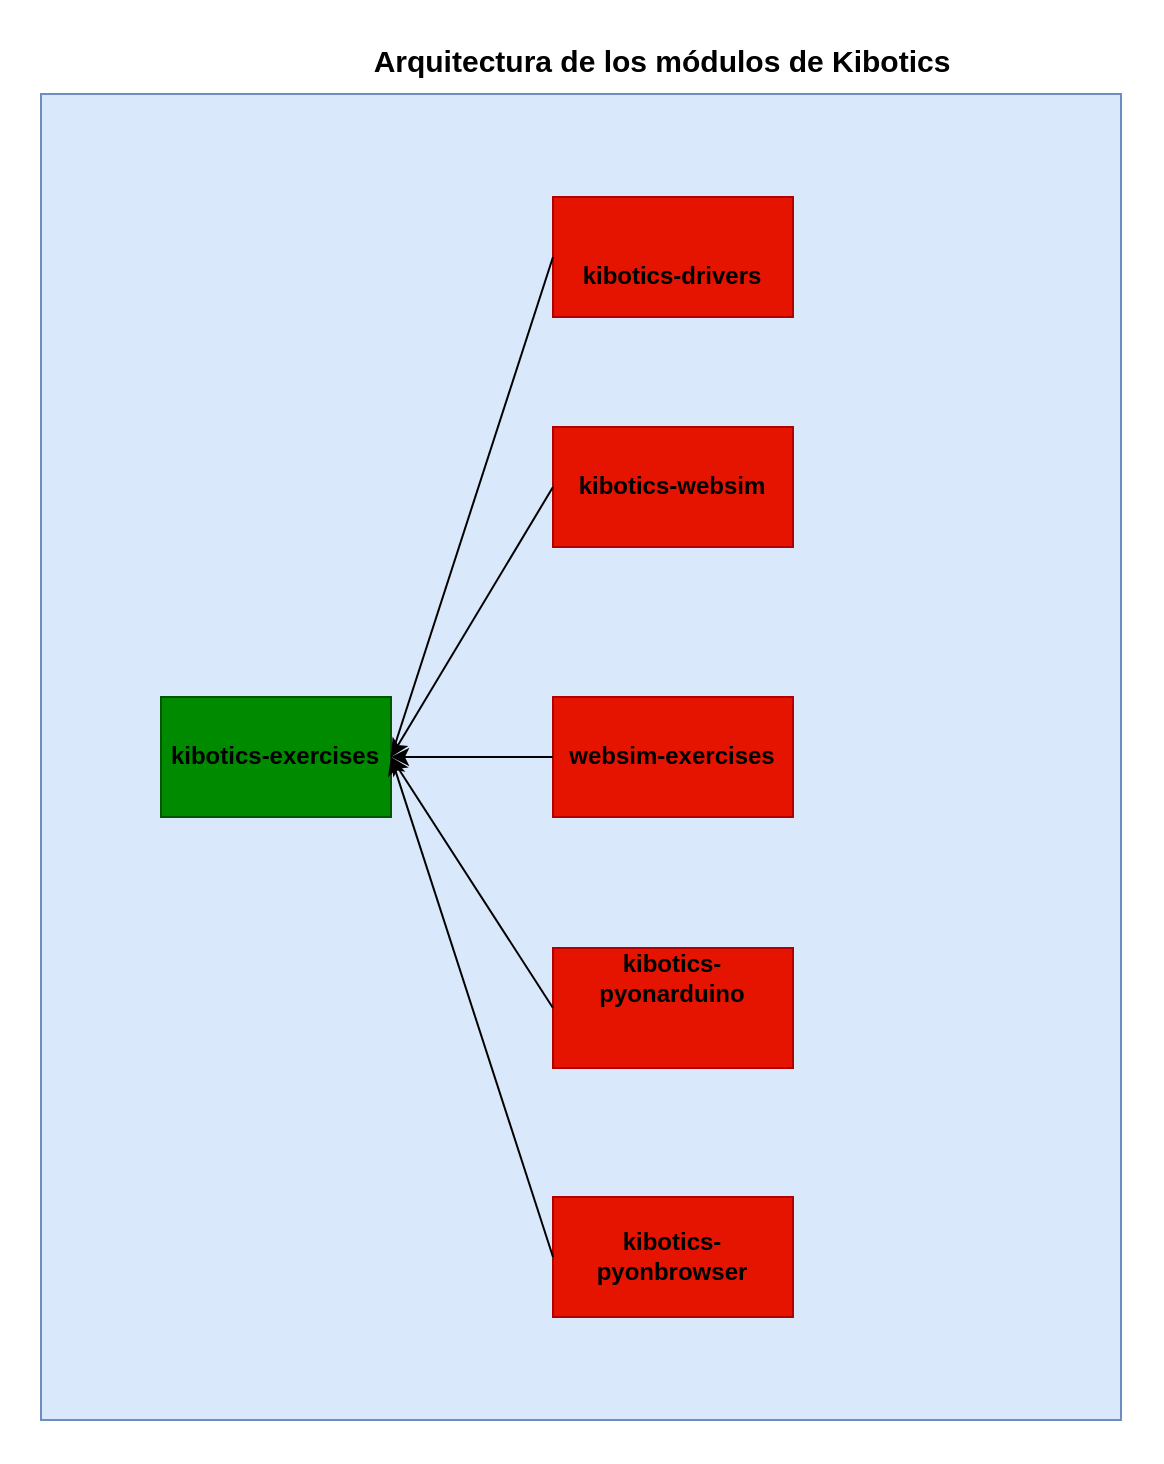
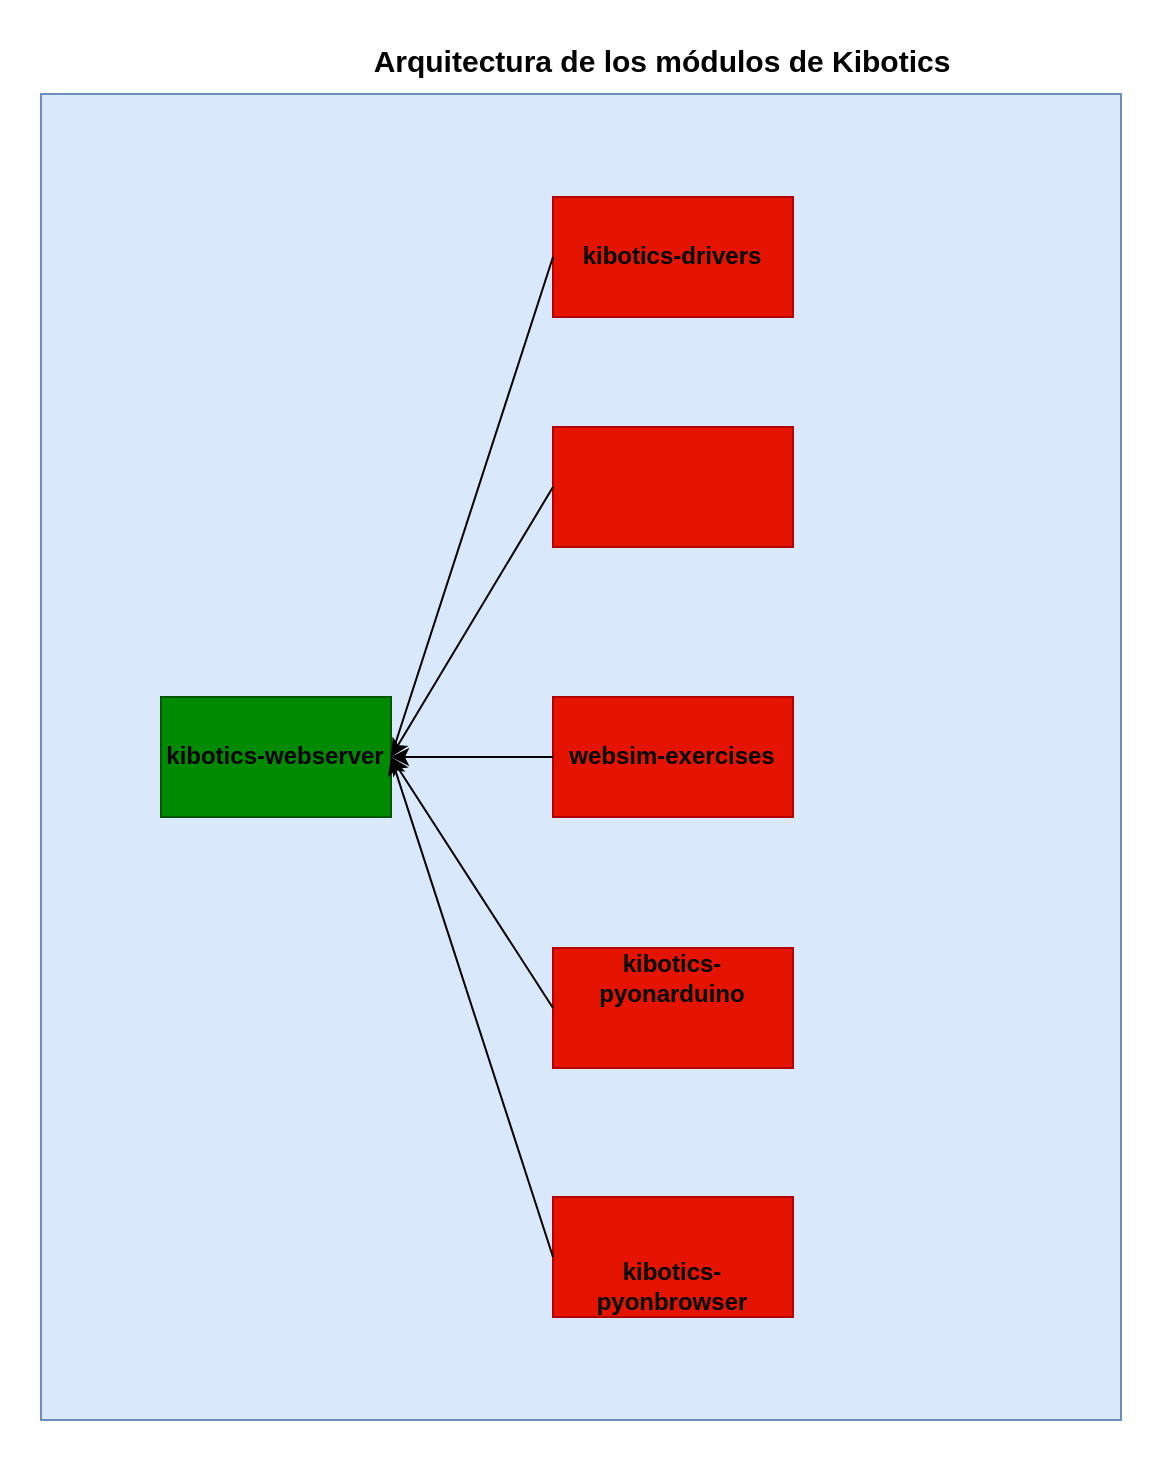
  <mxCell id="0" />
  <mxCell id="1" parent="0" />
  <mxCell id="2" value="" style="rounded=0;whiteSpace=wrap;html=1;fillColor=#dae8fc;strokeColor=#6c8ebf;" parent="1" vertex="1"><mxGeometry x="20" y="46.5" width="540" height="663" as="geometry" /></mxCell>
  <mxCell id="3" value="&lt;b&gt;&lt;font style=&quot;font-size: 15px&quot;&gt;Arquitectura de los módulos de Kibotics&lt;/font&gt;&lt;/b&gt;" style="text;html=1;strokeColor=none;fillColor=none;align=center;verticalAlign=middle;whiteSpace=wrap;rounded=0;" parent="1" vertex="1"><mxGeometry x="163" y="20" width="336" height="20" as="geometry" /></mxCell>
  <mxCell id="4" value="" style="rounded=0;whiteSpace=wrap;html=1;fillColor=#008a00;strokeColor=#005700;fontColor=#ffffff;" parent="1" vertex="1"><mxGeometry x="80" y="348" width="115" height="60" as="geometry" /></mxCell>
- <mxCell id="5" value="&lt;b&gt;kibotics-exercises&lt;/b&gt;" style="text;html=1;strokeColor=none;fillColor=none;align=center;verticalAlign=middle;whiteSpace=wrap;rounded=0;" parent="1" vertex="1"><mxGeometry x="80" y="368" width="115" height="20" as="geometry" /></mxCell>
+ <mxCell id="5" value="&lt;b&gt;kibotics-webserver&lt;/b&gt;" style="text;html=1;strokeColor=none;fillColor=none;align=center;verticalAlign=middle;whiteSpace=wrap;rounded=0;" parent="1" vertex="1"><mxGeometry x="80" y="368" width="115" height="20" as="geometry" /></mxCell>
  <mxCell id="6" value="" style="rounded=0;whiteSpace=wrap;html=1;fillColor=#e51400;strokeColor=#B20000;fontColor=#ffffff;" parent="1" vertex="1"><mxGeometry x="276" y="98" width="120" height="60" as="geometry" /></mxCell>
- <mxCell id="7" value="&lt;b&gt;kibotics-drivers&lt;/b&gt;" style="text;html=1;strokeColor=none;fillColor=none;align=center;verticalAlign=middle;whiteSpace=wrap;rounded=0;" parent="1" vertex="1"><mxGeometry x="281" y="128" width="110" height="20" as="geometry" /></mxCell>
+ <mxCell id="7" value="&lt;b&gt;kibotics-drivers&lt;/b&gt;" style="text;html=1;strokeColor=none;fillColor=none;align=center;verticalAlign=middle;whiteSpace=wrap;rounded=0;" parent="1" vertex="1"><mxGeometry x="281" y="118" width="110" height="20" as="geometry" /></mxCell>
  <mxCell id="8" value="" style="endArrow=none;html=1;entryX=0;entryY=0.5;entryDx=0;entryDy=0;" parent="1" target="6" edge="1"><mxGeometry width="50" height="50" relative="1" as="geometry"><mxPoint x="195" y="378" as="sourcePoint" /><mxPoint x="126" y="588" as="targetPoint" /></mxGeometry></mxCell>
  <mxCell id="9" value="" style="rounded=0;whiteSpace=wrap;html=1;fillColor=#e51400;strokeColor=#B20000;fontColor=#ffffff;" vertex="1" parent="1"><mxGeometry x="276" y="213" width="120" height="60" as="geometry" /></mxCell>
- <mxCell id="10" value="&lt;b&gt;kibotics-websim&lt;br&gt;&lt;/b&gt;" style="text;html=1;strokeColor=none;fillColor=none;align=center;verticalAlign=middle;whiteSpace=wrap;rounded=0;" vertex="1" parent="1"><mxGeometry x="281" y="233" width="110" height="20" as="geometry" /></mxCell>
  <mxCell id="11" value="" style="rounded=0;whiteSpace=wrap;html=1;fillColor=#e51400;strokeColor=#B20000;fontColor=#ffffff;" vertex="1" parent="1"><mxGeometry x="276" y="348" width="120" height="60" as="geometry" /></mxCell>
  <mxCell id="12" value="&lt;b&gt;websim-exercises&lt;br&gt;&lt;/b&gt;" style="text;html=1;strokeColor=none;fillColor=none;align=center;verticalAlign=middle;whiteSpace=wrap;rounded=0;" vertex="1" parent="1"><mxGeometry x="281" y="368" width="110" height="20" as="geometry" /></mxCell>
  <mxCell id="13" value="" style="rounded=0;whiteSpace=wrap;html=1;fillColor=#e51400;strokeColor=#B20000;fontColor=#ffffff;" vertex="1" parent="1"><mxGeometry x="276" y="473.5" width="120" height="60" as="geometry" /></mxCell>
  <mxCell id="14" value="&lt;b&gt;kibotics-pyonarduino&lt;/b&gt;" style="text;html=1;strokeColor=none;fillColor=none;align=center;verticalAlign=middle;whiteSpace=wrap;rounded=0;" vertex="1" parent="1"><mxGeometry x="281" y="478.5" width="110" height="20" as="geometry" /></mxCell>
  <mxCell id="15" value="" style="rounded=0;whiteSpace=wrap;html=1;fillColor=#e51400;strokeColor=#B20000;fontColor=#ffffff;" vertex="1" parent="1"><mxGeometry x="276" y="598" width="120" height="60" as="geometry" /></mxCell>
- <mxCell id="16" value="&lt;b&gt;kibotics-pyonbrowser&lt;/b&gt;" style="text;html=1;strokeColor=none;fillColor=none;align=center;verticalAlign=middle;whiteSpace=wrap;rounded=0;" vertex="1" parent="1"><mxGeometry x="281" y="618" width="110" height="20" as="geometry" /></mxCell>
+ <mxCell id="16" value="&lt;b&gt;kibotics-pyonbrowser&lt;/b&gt;" style="text;html=1;strokeColor=none;fillColor=none;align=center;verticalAlign=middle;whiteSpace=wrap;rounded=0;" vertex="1" parent="1"><mxGeometry x="281" y="633" width="110" height="20" as="geometry" /></mxCell>
  <mxCell id="17" value="" style="endArrow=classic;html=1;exitX=0;exitY=0.5;exitDx=0;exitDy=0;entryX=1;entryY=0.5;entryDx=0;entryDy=0;" edge="1" parent="1" source="9" target="5"><mxGeometry width="50" height="50" relative="1" as="geometry"><mxPoint x="80" y="739" as="sourcePoint" /><mxPoint x="130" y="689" as="targetPoint" /></mxGeometry></mxCell>
  <mxCell id="18" value="" style="endArrow=classic;html=1;exitX=0;exitY=0.5;exitDx=0;exitDy=0;entryX=1;entryY=0.5;entryDx=0;entryDy=0;" edge="1" parent="1" source="11" target="5"><mxGeometry width="50" height="50" relative="1" as="geometry"><mxPoint x="80" y="739" as="sourcePoint" /><mxPoint x="130" y="689" as="targetPoint" /></mxGeometry></mxCell>
  <mxCell id="19" value="" style="endArrow=classic;html=1;exitX=0;exitY=0.5;exitDx=0;exitDy=0;entryX=1;entryY=0.5;entryDx=0;entryDy=0;" edge="1" parent="1" source="13" target="4"><mxGeometry width="50" height="50" relative="1" as="geometry"><mxPoint x="80" y="739" as="sourcePoint" /><mxPoint x="130" y="689" as="targetPoint" /></mxGeometry></mxCell>
  <mxCell id="20" value="" style="endArrow=classic;html=1;exitX=0;exitY=0.5;exitDx=0;exitDy=0;entryX=1;entryY=0.5;entryDx=0;entryDy=0;" edge="1" parent="1" source="15" target="5"><mxGeometry width="50" height="50" relative="1" as="geometry"><mxPoint x="227" y="637" as="sourcePoint" /><mxPoint x="130" y="689" as="targetPoint" /></mxGeometry></mxCell>
